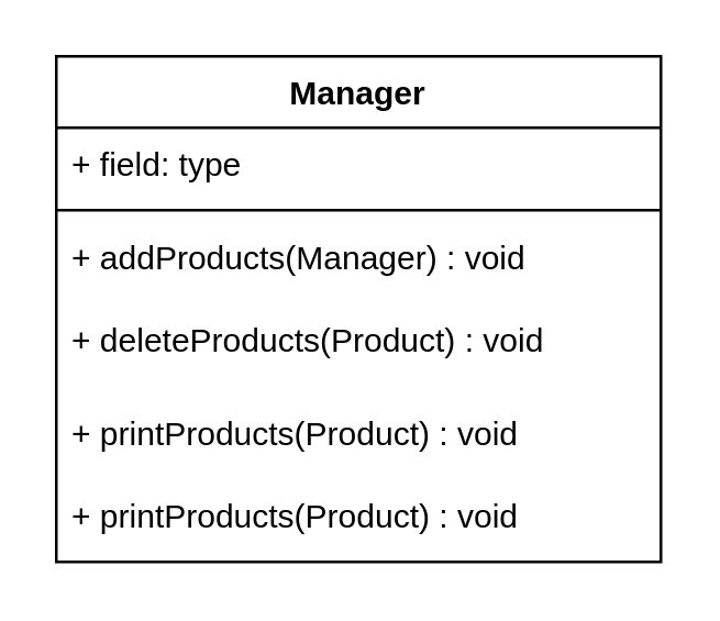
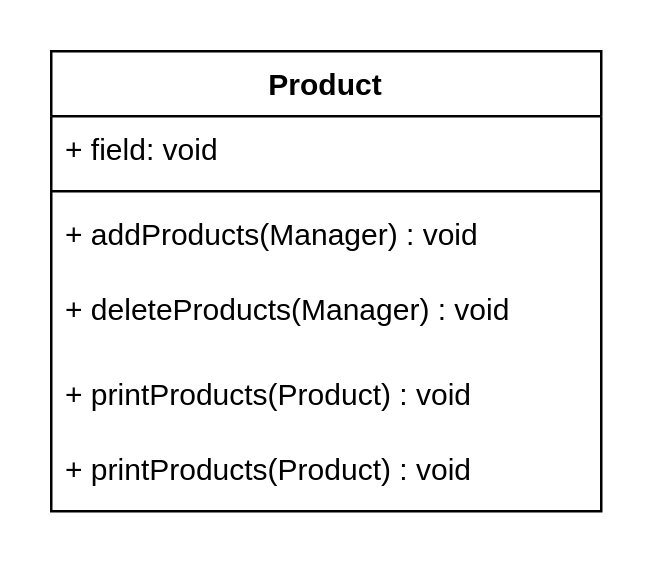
  <mxCell id="0" />
  <mxCell id="1" parent="0" />
- <mxCell id="2" value="Manager" style="swimlane;fontStyle=1;align=center;verticalAlign=top;childLayout=stackLayout;horizontal=1;startSize=26;horizontalStack=0;resizeParent=1;resizeParentMax=0;resizeLast=0;collapsible=1;marginBottom=0;whiteSpace=wrap;html=1;" parent="1" vertex="1"><mxGeometry x="20" y="20" width="220" height="184" as="geometry" /></mxCell>
- <mxCell id="3" value="+ field: type" style="text;strokeColor=none;fillColor=none;align=left;verticalAlign=top;spacingLeft=4;spacingRight=4;overflow=hidden;rotatable=0;points=[[0,0.5],[1,0.5]];portConstraint=eastwest;whiteSpace=wrap;html=1;" parent="2" vertex="1"><mxGeometry y="26" width="220" height="26" as="geometry" /></mxCell>
+ <mxCell id="2" value="Product" style="swimlane;fontStyle=1;align=center;verticalAlign=top;childLayout=stackLayout;horizontal=1;startSize=26;horizontalStack=0;resizeParent=1;resizeParentMax=0;resizeLast=0;collapsible=1;marginBottom=0;whiteSpace=wrap;html=1;" parent="1" vertex="1"><mxGeometry x="20" y="20" width="220" height="184" as="geometry" /></mxCell>
+ <mxCell id="3" value="+ field: void" style="text;strokeColor=none;fillColor=none;align=left;verticalAlign=top;spacingLeft=4;spacingRight=4;overflow=hidden;rotatable=0;points=[[0,0.5],[1,0.5]];portConstraint=eastwest;whiteSpace=wrap;html=1;" parent="2" vertex="1"><mxGeometry y="26" width="220" height="26" as="geometry" /></mxCell>
  <mxCell id="4" value="" style="line;strokeWidth=1;fillColor=none;align=left;verticalAlign=middle;spacingTop=-1;spacingLeft=3;spacingRight=3;rotatable=0;labelPosition=right;points=[];portConstraint=eastwest;strokeColor=inherit;" parent="2" vertex="1"><mxGeometry y="52" width="220" height="8" as="geometry" /></mxCell>
  <mxCell id="5" value="+ addProducts(Manager) : void" style="text;strokeColor=none;fillColor=none;align=left;verticalAlign=top;spacingLeft=4;spacingRight=4;overflow=hidden;rotatable=0;points=[[0,0.5],[1,0.5]];portConstraint=eastwest;whiteSpace=wrap;html=1;" parent="2" vertex="1"><mxGeometry y="60" width="220" height="30" as="geometry" /></mxCell>
- <mxCell id="6" value="+ deleteProducts(Product) : void" style="text;strokeColor=none;fillColor=none;align=left;verticalAlign=top;spacingLeft=4;spacingRight=4;overflow=hidden;rotatable=0;points=[[0,0.5],[1,0.5]];portConstraint=eastwest;whiteSpace=wrap;html=1;" vertex="1" parent="2"><mxGeometry y="90" width="220" height="34" as="geometry" /></mxCell>
+ <mxCell id="6" value="+ deleteProducts(Manager) : void" style="text;strokeColor=none;fillColor=none;align=left;verticalAlign=top;spacingLeft=4;spacingRight=4;overflow=hidden;rotatable=0;points=[[0,0.5],[1,0.5]];portConstraint=eastwest;whiteSpace=wrap;html=1;" vertex="1" parent="2"><mxGeometry y="90" width="220" height="34" as="geometry" /></mxCell>
  <mxCell id="7" value="+ printProducts(Product) : void" style="text;strokeColor=none;fillColor=none;align=left;verticalAlign=top;spacingLeft=4;spacingRight=4;overflow=hidden;rotatable=0;points=[[0,0.5],[1,0.5]];portConstraint=eastwest;whiteSpace=wrap;html=1;" parent="2" vertex="1"><mxGeometry y="124" width="220" height="30" as="geometry" /></mxCell>
  <mxCell id="8" value="+ printProducts(Product) : void" style="text;strokeColor=none;fillColor=none;align=left;verticalAlign=top;spacingLeft=4;spacingRight=4;overflow=hidden;rotatable=0;points=[[0,0.5],[1,0.5]];portConstraint=eastwest;whiteSpace=wrap;html=1;" vertex="1" parent="2"><mxGeometry y="154" width="220" height="30" as="geometry" /></mxCell>
